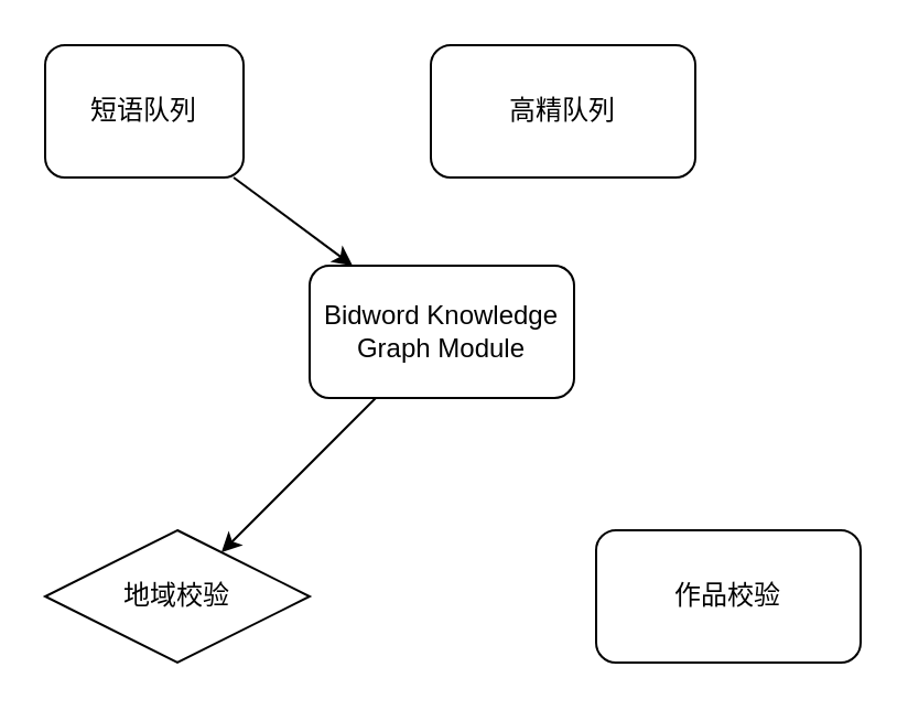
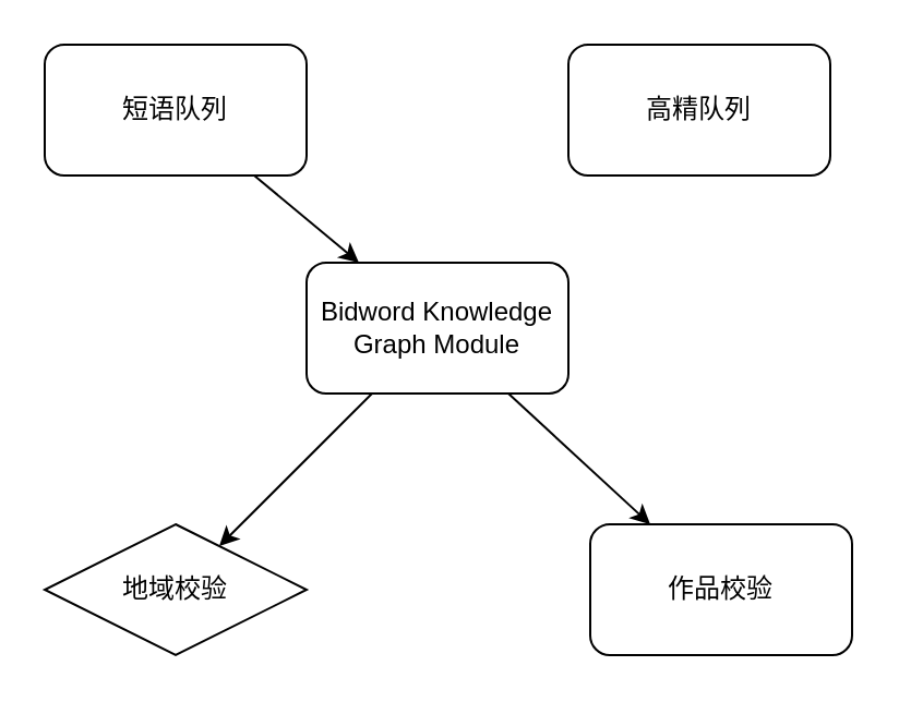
  <mxCell id="0" />
  <mxCell id="1" parent="0" />
  <mxCell id="2" value="Bidword Knowledge Graph Module" style="rounded=1;whiteSpace=wrap;html=1;" vertex="1" parent="1"><mxGeometry x="140" y="120" width="120" height="60" as="geometry" /></mxCell>
- <mxCell id="3" value="短语队列" style="rounded=1;whiteSpace=wrap;html=1;" vertex="1" parent="1"><mxGeometry x="20" y="20" width="90" height="60" as="geometry" /></mxCell>
- <mxCell id="4" value="高精队列" style="rounded=1;whiteSpace=wrap;html=1;" vertex="1" parent="1"><mxGeometry x="195" y="20" width="120" height="60" as="geometry" /></mxCell>
+ <mxCell id="3" value="短语队列" style="rounded=1;whiteSpace=wrap;html=1;" vertex="1" parent="1"><mxGeometry x="20" y="20" width="120" height="60" as="geometry" /></mxCell>
+ <mxCell id="4" value="高精队列" style="rounded=1;whiteSpace=wrap;html=1;" vertex="1" parent="1"><mxGeometry x="260" y="20" width="120" height="60" as="geometry" /></mxCell>
  <mxCell id="5" value="地域校验" style="rhombus;whiteSpace=wrap;html=1;" vertex="1" parent="1"><mxGeometry x="20" y="240" width="120" height="60" as="geometry" /></mxCell>
  <mxCell id="6" value="作品校验" style="rounded=1;whiteSpace=wrap;html=1;" vertex="1" parent="1"><mxGeometry x="270" y="240" width="120" height="60" as="geometry" /></mxCell>
  <mxCell id="7" value="" style="endArrow=classic;html=1;" edge="1" parent="1" source="3" target="2"><mxGeometry width="50" height="50" relative="1" as="geometry"><mxPoint x="160" y="640" as="sourcePoint" /><mxPoint x="210" y="590" as="targetPoint" /></mxGeometry></mxCell>
  <mxCell id="8" value="" style="endArrow=classic;html=1;" edge="1" parent="1" source="2" target="5"><mxGeometry width="50" height="50" relative="1" as="geometry"><mxPoint x="166" y="220" as="sourcePoint" /><mxPoint x="214" y="260" as="targetPoint" /></mxGeometry></mxCell>
+ <mxCell id="9" value="" style="endArrow=classic;html=1;" edge="1" parent="1" source="2" target="6"><mxGeometry width="50" height="50" relative="1" as="geometry"><mxPoint x="200" y="190" as="sourcePoint" /><mxPoint x="248" y="230" as="targetPoint" /></mxGeometry></mxCell>
